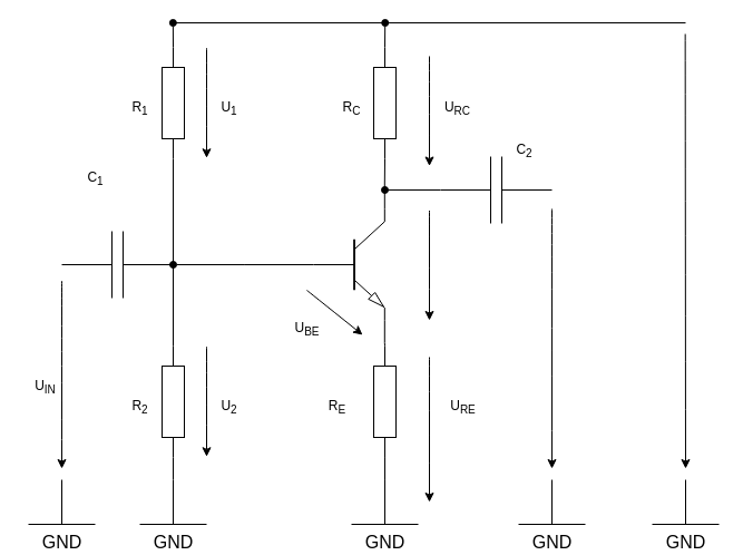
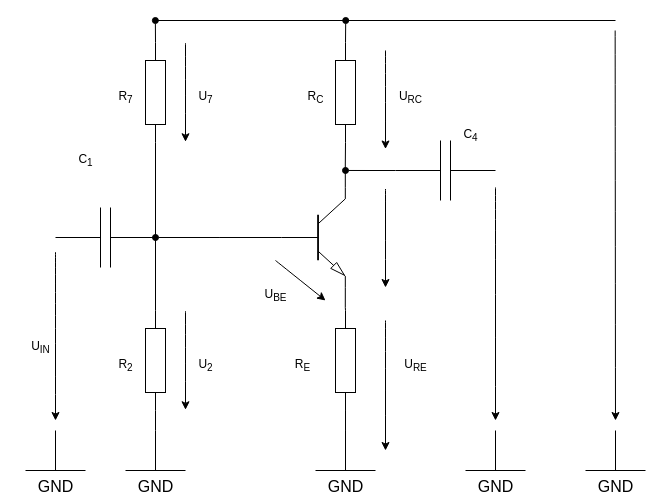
  <mxCell id="0" />
  <mxCell id="1" parent="0" />
  <mxCell id="2" style="edgeStyle=orthogonalEdgeStyle;rounded=0;orthogonalLoop=1;jettySize=auto;html=1;exitX=1;exitY=0;exitDx=0;exitDy=0;exitPerimeter=0;entryX=0;entryY=0.5;entryDx=0;entryDy=0;entryPerimeter=0;endArrow=none;endFill=0;" parent="1" source="11" target="4" edge="1"><mxGeometry relative="1" as="geometry"><mxPoint x="345.5" y="167" as="sourcePoint" /></mxGeometry></mxCell>
  <mxCell id="3" style="edgeStyle=orthogonalEdgeStyle;rounded=0;orthogonalLoop=1;jettySize=auto;html=1;exitX=1;exitY=0.5;exitDx=0;exitDy=0;exitPerimeter=0;endArrow=oval;endFill=1;" edge="1" parent="1" source="4"><mxGeometry relative="1" as="geometry"><mxPoint x="345.207" y="20" as="targetPoint" /></mxGeometry></mxCell>
  <mxCell id="4" value="" style="pointerEvents=1;verticalLabelPosition=bottom;shadow=0;dashed=0;align=center;html=1;verticalAlign=top;shape=mxgraph.electrical.resistors.resistor_1;rotation=-90;" parent="1" vertex="1"><mxGeometry x="295" y="82" width="100" height="20" as="geometry" /></mxCell>
  <mxCell id="5" value="GND&lt;br style=&quot;font-size: 16px;&quot;&gt;" style="pointerEvents=1;verticalLabelPosition=bottom;shadow=0;dashed=0;align=center;html=1;verticalAlign=top;shape=mxgraph.electrical.signal_sources.vss2;fontSize=16;flipV=1;" parent="1" vertex="1"><mxGeometry x="315" y="430" width="60" height="40" as="geometry" /></mxCell>
  <mxCell id="6" value="" style="edgeStyle=none;orthogonalLoop=1;jettySize=auto;html=1;rounded=0;fontSize=16;endArrow=classic;endFill=1;curved=1;" parent="1" edge="1"><mxGeometry width="100" relative="1" as="geometry"><mxPoint x="275" y="260" as="sourcePoint" /><mxPoint x="325" y="300" as="targetPoint" /><Array as="points" /></mxGeometry></mxCell>
  <mxCell id="7" value="" style="edgeStyle=none;orthogonalLoop=1;jettySize=auto;html=1;rounded=0;fontSize=16;endArrow=classic;endFill=1;curved=1;" parent="1" edge="1"><mxGeometry x="0.624" y="-20" width="100" relative="1" as="geometry"><mxPoint x="385" y="188.5" as="sourcePoint" /><mxPoint x="385" y="287" as="targetPoint" /><Array as="points" /><mxPoint as="offset" /></mxGeometry></mxCell>
  <mxCell id="8" value="" style="edgeStyle=none;orthogonalLoop=1;jettySize=auto;html=1;rounded=0;fontSize=16;endArrow=classic;endFill=1;curved=1;" parent="1" edge="1"><mxGeometry width="100" relative="1" as="geometry"><mxPoint x="385" y="50" as="sourcePoint" /><mxPoint x="385" y="148.5" as="targetPoint" /><Array as="points" /></mxGeometry></mxCell>
  <mxCell id="9" style="edgeStyle=orthogonalEdgeStyle;rounded=0;orthogonalLoop=1;jettySize=auto;html=1;exitX=1;exitY=1;exitDx=0;exitDy=0;exitPerimeter=0;endArrow=none;endFill=0;" edge="1" parent="1" source="11" target="19"><mxGeometry relative="1" as="geometry" /></mxCell>
  <mxCell id="10" style="edgeStyle=orthogonalEdgeStyle;rounded=0;orthogonalLoop=1;jettySize=auto;html=1;exitX=0;exitY=0.5;exitDx=0;exitDy=0;exitPerimeter=0;endArrow=oval;endFill=1;" edge="1" parent="1" source="11"><mxGeometry relative="1" as="geometry"><mxPoint x="155" y="237" as="targetPoint" /></mxGeometry></mxCell>
  <mxCell id="11" value="" style="verticalLabelPosition=bottom;shadow=0;dashed=0;align=center;html=1;verticalAlign=top;shape=mxgraph.electrical.transistors.npn_transistor_5;" parent="1" vertex="1"><mxGeometry x="281" y="187" width="64" height="100" as="geometry" /></mxCell>
  <mxCell id="12" value="R&lt;sub&gt;C&lt;/sub&gt;" style="text;html=1;align=center;verticalAlign=middle;resizable=0;points=[];autosize=1;strokeColor=none;fillColor=none;" parent="1" vertex="1"><mxGeometry x="295" y="82" width="40" height="30" as="geometry" /></mxCell>
  <mxCell id="13" style="edgeStyle=orthogonalEdgeStyle;rounded=0;orthogonalLoop=1;jettySize=auto;html=1;exitX=0;exitY=0.5;exitDx=0;exitDy=0;exitPerimeter=0;entryX=1;entryY=0.5;entryDx=0;entryDy=0;entryPerimeter=0;endArrow=none;endFill=0;" edge="1" parent="1" source="15" target="17"><mxGeometry relative="1" as="geometry" /></mxCell>
  <mxCell id="14" style="edgeStyle=orthogonalEdgeStyle;rounded=0;orthogonalLoop=1;jettySize=auto;html=1;exitX=1;exitY=0.5;exitDx=0;exitDy=0;exitPerimeter=0;endArrow=oval;endFill=1;" edge="1" parent="1" source="15"><mxGeometry relative="1" as="geometry"><mxPoint x="154.862" y="20" as="targetPoint" /></mxGeometry></mxCell>
  <mxCell id="15" value="" style="pointerEvents=1;verticalLabelPosition=bottom;shadow=0;dashed=0;align=center;html=1;verticalAlign=top;shape=mxgraph.electrical.resistors.resistor_1;rotation=-90;" vertex="1" parent="1"><mxGeometry x="105" y="82" width="100" height="20" as="geometry" /></mxCell>
  <mxCell id="16" style="edgeStyle=orthogonalEdgeStyle;rounded=0;orthogonalLoop=1;jettySize=auto;html=1;exitX=0;exitY=0.5;exitDx=0;exitDy=0;exitPerimeter=0;entryX=0.5;entryY=1;entryDx=0;entryDy=0;entryPerimeter=0;endArrow=none;endFill=0;" edge="1" parent="1" source="17" target="20"><mxGeometry relative="1" as="geometry" /></mxCell>
  <mxCell id="17" value="" style="pointerEvents=1;verticalLabelPosition=bottom;shadow=0;dashed=0;align=center;html=1;verticalAlign=top;shape=mxgraph.electrical.resistors.resistor_1;rotation=-90;" vertex="1" parent="1"><mxGeometry x="105" y="350" width="100" height="20" as="geometry" /></mxCell>
  <mxCell id="18" value="" style="edgeStyle=orthogonalEdgeStyle;rounded=0;orthogonalLoop=1;jettySize=auto;html=1;endArrow=none;endFill=0;" edge="1" parent="1" source="19" target="5"><mxGeometry relative="1" as="geometry" /></mxCell>
  <mxCell id="19" value="" style="pointerEvents=1;verticalLabelPosition=bottom;shadow=0;dashed=0;align=center;html=1;verticalAlign=top;shape=mxgraph.electrical.resistors.resistor_1;rotation=-90;" vertex="1" parent="1"><mxGeometry x="295" y="350" width="100" height="20" as="geometry" /></mxCell>
  <mxCell id="20" value="GND&lt;br style=&quot;font-size: 16px;&quot;&gt;" style="pointerEvents=1;verticalLabelPosition=bottom;shadow=0;dashed=0;align=center;html=1;verticalAlign=top;shape=mxgraph.electrical.signal_sources.vss2;fontSize=16;flipV=1;" vertex="1" parent="1"><mxGeometry x="125" y="430" width="60" height="40" as="geometry" /></mxCell>
  <mxCell id="21" value="GND&lt;br style=&quot;font-size: 16px;&quot;&gt;" style="pointerEvents=1;verticalLabelPosition=bottom;shadow=0;dashed=0;align=center;html=1;verticalAlign=top;shape=mxgraph.electrical.signal_sources.vss2;fontSize=16;flipV=1;" vertex="1" parent="1"><mxGeometry x="465" y="430" width="60" height="40" as="geometry" /></mxCell>
  <mxCell id="22" value="GND&lt;br style=&quot;font-size: 16px;&quot;&gt;" style="pointerEvents=1;verticalLabelPosition=bottom;shadow=0;dashed=0;align=center;html=1;verticalAlign=top;shape=mxgraph.electrical.signal_sources.vss2;fontSize=16;flipV=1;" vertex="1" parent="1"><mxGeometry x="585" y="430" width="60" height="40" as="geometry" /></mxCell>
  <mxCell id="23" value="" style="pointerEvents=1;verticalLabelPosition=bottom;shadow=0;dashed=0;align=center;html=1;verticalAlign=top;shape=mxgraph.electrical.capacitors.capacitor_1;" vertex="1" parent="1"><mxGeometry x="55" y="207" width="100" height="60" as="geometry" /></mxCell>
  <mxCell id="24" style="edgeStyle=orthogonalEdgeStyle;rounded=0;orthogonalLoop=1;jettySize=auto;html=1;exitX=0;exitY=0.5;exitDx=0;exitDy=0;exitPerimeter=0;endArrow=oval;endFill=1;" edge="1" parent="1" source="25"><mxGeometry relative="1" as="geometry"><mxPoint x="345" y="169.966" as="targetPoint" /></mxGeometry></mxCell>
  <mxCell id="25" value="" style="pointerEvents=1;verticalLabelPosition=bottom;shadow=0;dashed=0;align=center;html=1;verticalAlign=top;shape=mxgraph.electrical.capacitors.capacitor_1;" vertex="1" parent="1"><mxGeometry x="395" y="140" width="100" height="60" as="geometry" /></mxCell>
  <mxCell id="26" value="" style="edgeStyle=none;orthogonalLoop=1;jettySize=auto;html=1;rounded=0;endArrow=none;endFill=0;" edge="1" parent="1"><mxGeometry width="100" relative="1" as="geometry"><mxPoint x="155" y="20" as="sourcePoint" /><mxPoint x="615" y="20" as="targetPoint" /><Array as="points" /></mxGeometry></mxCell>
  <mxCell id="27" value="" style="edgeStyle=none;orthogonalLoop=1;jettySize=auto;html=1;rounded=0;fontSize=16;endArrow=classic;endFill=1;curved=1;" edge="1" parent="1"><mxGeometry x="0.624" y="-20" width="100" relative="1" as="geometry"><mxPoint x="495" y="187" as="sourcePoint" /><mxPoint x="495" y="420" as="targetPoint" /><Array as="points" /><mxPoint as="offset" /></mxGeometry></mxCell>
  <mxCell id="28" value="" style="edgeStyle=none;orthogonalLoop=1;jettySize=auto;html=1;rounded=0;fontSize=16;endArrow=classic;endFill=1;curved=1;" edge="1" parent="1"><mxGeometry x="0.624" y="-20" width="100" relative="1" as="geometry"><mxPoint x="614.66" y="30" as="sourcePoint" /><mxPoint x="615" y="420" as="targetPoint" /><Array as="points" /><mxPoint as="offset" /></mxGeometry></mxCell>
  <mxCell id="29" value="" style="edgeStyle=none;orthogonalLoop=1;jettySize=auto;html=1;rounded=0;fontSize=16;endArrow=classic;endFill=1;curved=1;" edge="1" parent="1"><mxGeometry x="0.624" y="-20" width="100" relative="1" as="geometry"><mxPoint x="385" y="320" as="sourcePoint" /><mxPoint x="385" y="450" as="targetPoint" /><Array as="points" /><mxPoint as="offset" /></mxGeometry></mxCell>
  <mxCell id="30" value="" style="edgeStyle=none;orthogonalLoop=1;jettySize=auto;html=1;rounded=0;fontSize=16;endArrow=classic;endFill=1;curved=1;" edge="1" parent="1"><mxGeometry x="0.624" y="-20" width="100" relative="1" as="geometry"><mxPoint x="185" y="42.75" as="sourcePoint" /><mxPoint x="185" y="141.25" as="targetPoint" /><Array as="points" /><mxPoint as="offset" /></mxGeometry></mxCell>
  <mxCell id="31" value="" style="edgeStyle=none;orthogonalLoop=1;jettySize=auto;html=1;rounded=0;fontSize=16;endArrow=classic;endFill=1;curved=1;" edge="1" parent="1"><mxGeometry x="0.624" y="-20" width="100" relative="1" as="geometry"><mxPoint x="185" y="310.75" as="sourcePoint" /><mxPoint x="185" y="409.25" as="targetPoint" /><Array as="points" /><mxPoint as="offset" /></mxGeometry></mxCell>
  <mxCell id="32" value="GND&lt;br style=&quot;font-size: 16px;&quot;&gt;" style="pointerEvents=1;verticalLabelPosition=bottom;shadow=0;dashed=0;align=center;html=1;verticalAlign=top;shape=mxgraph.electrical.signal_sources.vss2;fontSize=16;flipV=1;" vertex="1" parent="1"><mxGeometry x="25" y="430" width="60" height="40" as="geometry" /></mxCell>
  <mxCell id="33" value="" style="edgeStyle=none;orthogonalLoop=1;jettySize=auto;html=1;rounded=0;fontSize=16;endArrow=classic;endFill=1;curved=1;" edge="1" parent="1"><mxGeometry x="0.624" y="-20" width="100" relative="1" as="geometry"><mxPoint x="55" y="251.5" as="sourcePoint" /><mxPoint x="55" y="420" as="targetPoint" /><Array as="points" /><mxPoint as="offset" /></mxGeometry></mxCell>
- <mxCell id="34" value="R&lt;sub&gt;1&lt;/sub&gt;" style="text;html=1;align=center;verticalAlign=middle;resizable=0;points=[];autosize=1;strokeColor=none;fillColor=none;" vertex="1" parent="1"><mxGeometry x="105" y="82" width="40" height="30" as="geometry" /></mxCell>
+ <mxCell id="34" value="R&lt;sub&gt;7&lt;/sub&gt;" style="text;html=1;align=center;verticalAlign=middle;resizable=0;points=[];autosize=1;strokeColor=none;fillColor=none;" vertex="1" parent="1"><mxGeometry x="105" y="82" width="40" height="30" as="geometry" /></mxCell>
  <mxCell id="35" value="R&lt;sub&gt;2&lt;/sub&gt;" style="text;html=1;align=center;verticalAlign=middle;resizable=0;points=[];autosize=1;strokeColor=none;fillColor=none;" vertex="1" parent="1"><mxGeometry x="105" y="350" width="40" height="30" as="geometry" /></mxCell>
  <mxCell id="36" value="R&lt;sub&gt;E&lt;/sub&gt;" style="text;html=1;align=center;verticalAlign=middle;resizable=0;points=[];autosize=1;strokeColor=none;fillColor=none;" vertex="1" parent="1"><mxGeometry x="282" y="350" width="40" height="30" as="geometry" /></mxCell>
  <mxCell id="37" value="U&lt;sub&gt;RC&lt;/sub&gt;" style="text;html=1;align=center;verticalAlign=middle;resizable=0;points=[];autosize=1;strokeColor=none;fillColor=none;" vertex="1" parent="1"><mxGeometry x="385" y="82" width="50" height="30" as="geometry" /></mxCell>
  <mxCell id="38" value="U&lt;sub&gt;RE&lt;/sub&gt;" style="text;html=1;align=center;verticalAlign=middle;resizable=0;points=[];autosize=1;strokeColor=none;fillColor=none;" vertex="1" parent="1"><mxGeometry x="390" y="350" width="50" height="30" as="geometry" /></mxCell>
  <mxCell id="39" value="&lt;sub&gt;&lt;span style=&quot;font-size: 12px;&quot;&gt;U&lt;sub&gt;IN&lt;/sub&gt;&lt;/span&gt;&lt;/sub&gt;" style="text;html=1;align=center;verticalAlign=middle;resizable=0;points=[];autosize=1;strokeColor=none;fillColor=none;" vertex="1" parent="1"><mxGeometry x="20" y="330" width="40" height="30" as="geometry" /></mxCell>
- <mxCell id="40" value="U&lt;sub&gt;1&lt;/sub&gt;" style="text;html=1;align=center;verticalAlign=middle;resizable=0;points=[];autosize=1;strokeColor=none;fillColor=none;" vertex="1" parent="1"><mxGeometry x="185" y="82" width="40" height="30" as="geometry" /></mxCell>
+ <mxCell id="40" value="U&lt;sub&gt;7&lt;/sub&gt;" style="text;html=1;align=center;verticalAlign=middle;resizable=0;points=[];autosize=1;strokeColor=none;fillColor=none;" vertex="1" parent="1"><mxGeometry x="185" y="82" width="40" height="30" as="geometry" /></mxCell>
  <mxCell id="41" value="U&lt;sub&gt;2&lt;/sub&gt;" style="text;html=1;align=center;verticalAlign=middle;resizable=0;points=[];autosize=1;strokeColor=none;fillColor=none;" vertex="1" parent="1"><mxGeometry x="185" y="350" width="40" height="30" as="geometry" /></mxCell>
  <mxCell id="42" value="U&lt;sub&gt;BE&lt;/sub&gt;" style="text;html=1;align=center;verticalAlign=middle;resizable=0;points=[];autosize=1;strokeColor=none;fillColor=none;" vertex="1" parent="1"><mxGeometry x="250" y="280" width="50" height="30" as="geometry" /></mxCell>
  <mxCell id="43" value="C&lt;sub&gt;1&lt;/sub&gt;" style="text;html=1;align=center;verticalAlign=middle;resizable=0;points=[];autosize=1;strokeColor=none;fillColor=none;" vertex="1" parent="1"><mxGeometry x="65" y="145" width="40" height="30" as="geometry" /></mxCell>
- <mxCell id="44" value="C&lt;sub&gt;2&lt;/sub&gt;" style="text;html=1;align=center;verticalAlign=middle;resizable=0;points=[];autosize=1;strokeColor=none;fillColor=none;" vertex="1" parent="1"><mxGeometry x="450" y="120" width="40" height="30" as="geometry" /></mxCell>
+ <mxCell id="44" value="C&lt;sub&gt;4&lt;/sub&gt;" style="text;html=1;align=center;verticalAlign=middle;resizable=0;points=[];autosize=1;strokeColor=none;fillColor=none;" vertex="1" parent="1"><mxGeometry x="450" y="120" width="40" height="30" as="geometry" /></mxCell>
